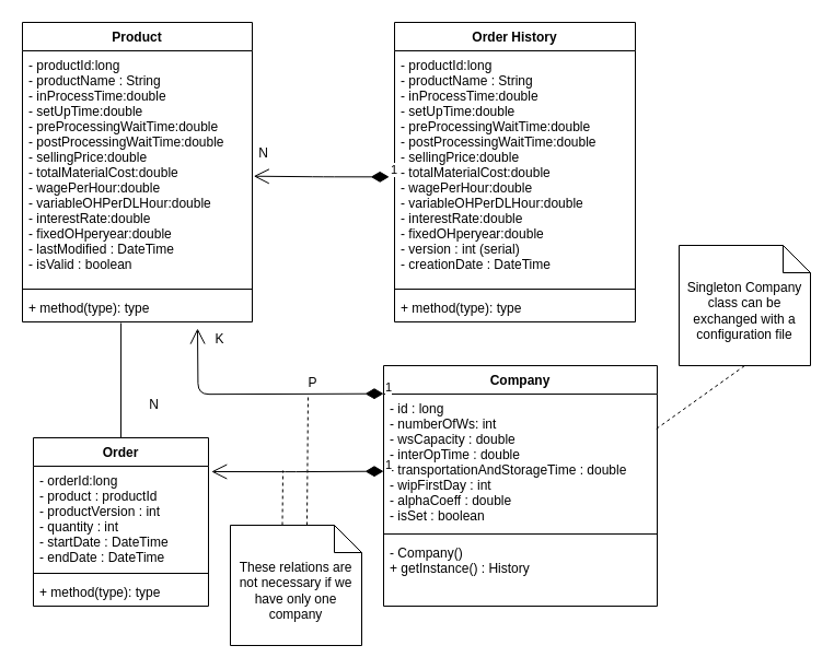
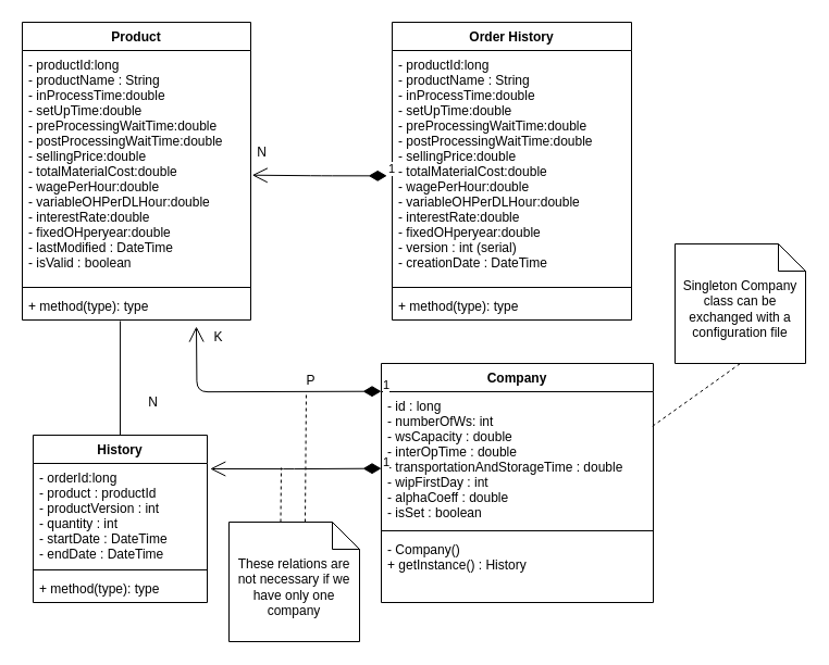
  <mxCell id="0" />
  <mxCell id="1" parent="0" />
  <mxCell id="2" value="Product" style="swimlane;fontStyle=1;align=center;verticalAlign=top;childLayout=stackLayout;horizontal=1;startSize=26;horizontalStack=0;resizeParent=1;resizeParentMax=0;resizeLast=0;collapsible=1;marginBottom=0;" parent="1" vertex="1"><mxGeometry x="20" y="20" width="210" height="274" as="geometry" /></mxCell>
  <mxCell id="3" value="- productId:long&#10;- productName : String&#10;- inProcessTime:double&#10;- setUpTime:double&#10;- preProcessingWaitTime:double&#10;- postProcessingWaitTime:double&#10;- sellingPrice:double&#10;- totalMaterialCost:double&#10;- wagePerHour:double&#10;- variableOHPerDLHour:double&#10;- interestRate:double&#10;- fixedOHperyear:double&#10;- lastModified : DateTime&#10;- isValid : boolean&#10;" style="text;strokeColor=none;fillColor=none;align=left;verticalAlign=top;spacingLeft=4;spacingRight=4;overflow=hidden;rotatable=0;points=[[0,0.5],[1,0.5]];portConstraint=eastwest;" parent="2" vertex="1"><mxGeometry y="26" width="210" height="214" as="geometry" /></mxCell>
  <mxCell id="4" value="" style="line;strokeWidth=1;fillColor=none;align=left;verticalAlign=middle;spacingTop=-1;spacingLeft=3;spacingRight=3;rotatable=0;labelPosition=right;points=[];portConstraint=eastwest;" parent="2" vertex="1"><mxGeometry y="240" width="210" height="8" as="geometry" /></mxCell>
  <mxCell id="5" value="+ method(type): type" style="text;strokeColor=none;fillColor=none;align=left;verticalAlign=top;spacingLeft=4;spacingRight=4;overflow=hidden;rotatable=0;points=[[0,0.5],[1,0.5]];portConstraint=eastwest;" parent="2" vertex="1"><mxGeometry y="248" width="210" height="26" as="geometry" /></mxCell>
  <mxCell id="6" value="Order History" style="swimlane;fontStyle=1;align=center;verticalAlign=top;childLayout=stackLayout;horizontal=1;startSize=26;horizontalStack=0;resizeParent=1;resizeParentMax=0;resizeLast=0;collapsible=1;marginBottom=0;" parent="1" vertex="1"><mxGeometry x="360" y="20" width="220" height="274" as="geometry" /></mxCell>
  <mxCell id="7" value="- productId:long&#10;- productName : String&#10;- inProcessTime:double&#10;- setUpTime:double&#10;- preProcessingWaitTime:double&#10;- postProcessingWaitTime:double&#10;- sellingPrice:double&#10;- totalMaterialCost:double&#10;- wagePerHour:double&#10;- variableOHPerDLHour:double&#10;- interestRate:double&#10;- fixedOHperyear:double&#10;- version : int (serial)&#10;- creationDate : DateTime&#10;" style="text;strokeColor=none;fillColor=none;align=left;verticalAlign=top;spacingLeft=4;spacingRight=4;overflow=hidden;rotatable=0;points=[[0,0.5],[1,0.5]];portConstraint=eastwest;" parent="6" vertex="1"><mxGeometry y="26" width="220" height="214" as="geometry" /></mxCell>
  <mxCell id="8" value="" style="line;strokeWidth=1;fillColor=none;align=left;verticalAlign=middle;spacingTop=-1;spacingLeft=3;spacingRight=3;rotatable=0;labelPosition=right;points=[];portConstraint=eastwest;" parent="6" vertex="1"><mxGeometry y="240" width="220" height="8" as="geometry" /></mxCell>
  <mxCell id="9" value="+ method(type): type" style="text;strokeColor=none;fillColor=none;align=left;verticalAlign=top;spacingLeft=4;spacingRight=4;overflow=hidden;rotatable=0;points=[[0,0.5],[1,0.5]];portConstraint=eastwest;" parent="6" vertex="1"><mxGeometry y="248" width="220" height="26" as="geometry" /></mxCell>
  <mxCell id="10" value="N" style="text;html=1;align=center;verticalAlign=middle;resizable=0;points=[];autosize=1;strokeColor=none;" parent="1" vertex="1"><mxGeometry x="230" y="130" width="20" height="20" as="geometry" /></mxCell>
- <mxCell id="11" value="Order" style="swimlane;fontStyle=1;align=center;verticalAlign=top;childLayout=stackLayout;horizontal=1;startSize=26;horizontalStack=0;resizeParent=1;resizeParentMax=0;resizeLast=0;collapsible=1;marginBottom=0;" parent="1" vertex="1"><mxGeometry x="30" y="400" width="160" height="154" as="geometry" /></mxCell>
+ <mxCell id="11" value="History" style="swimlane;fontStyle=1;align=center;verticalAlign=top;childLayout=stackLayout;horizontal=1;startSize=26;horizontalStack=0;resizeParent=1;resizeParentMax=0;resizeLast=0;collapsible=1;marginBottom=0;" parent="1" vertex="1"><mxGeometry x="30" y="400" width="160" height="154" as="geometry" /></mxCell>
  <mxCell id="12" value="- orderId:long&#10;- product : productId&#10;- productVersion : int&#10;- quantity : int&#10;- startDate : DateTime&#10;- endDate : DateTime" style="text;strokeColor=none;fillColor=none;align=left;verticalAlign=top;spacingLeft=4;spacingRight=4;overflow=hidden;rotatable=0;points=[[0,0.5],[1,0.5]];portConstraint=eastwest;" parent="11" vertex="1"><mxGeometry y="26" width="160" height="94" as="geometry" /></mxCell>
  <mxCell id="13" value="" style="line;strokeWidth=1;fillColor=none;align=left;verticalAlign=middle;spacingTop=-1;spacingLeft=3;spacingRight=3;rotatable=0;labelPosition=right;points=[];portConstraint=eastwest;" parent="11" vertex="1"><mxGeometry y="120" width="160" height="8" as="geometry" /></mxCell>
  <mxCell id="14" value="+ method(type): type" style="text;strokeColor=none;fillColor=none;align=left;verticalAlign=top;spacingLeft=4;spacingRight=4;overflow=hidden;rotatable=0;points=[[0,0.5],[1,0.5]];portConstraint=eastwest;" parent="11" vertex="1"><mxGeometry y="128" width="160" height="26" as="geometry" /></mxCell>
  <mxCell id="15" value="" style="endArrow=none;html=1;entryX=0.429;entryY=1.038;entryDx=0;entryDy=0;entryPerimeter=0;exitX=0.5;exitY=0;exitDx=0;exitDy=0;" parent="1" source="11" target="5" edge="1"><mxGeometry width="50" height="50" relative="1" as="geometry"><mxPoint x="310" y="410" as="sourcePoint" /><mxPoint x="360" y="360" as="targetPoint" /></mxGeometry></mxCell>
  <mxCell id="16" value="N" style="text;html=1;align=center;verticalAlign=middle;resizable=0;points=[];autosize=1;strokeColor=none;" parent="1" vertex="1"><mxGeometry x="130" y="360" width="20" height="20" as="geometry" /></mxCell>
  <mxCell id="17" value="Company" style="swimlane;fontStyle=1;align=center;verticalAlign=top;childLayout=stackLayout;horizontal=1;startSize=26;horizontalStack=0;resizeParent=1;resizeParentMax=0;resizeLast=0;collapsible=1;marginBottom=0;" parent="1" vertex="1"><mxGeometry x="350" y="334" width="250" height="220" as="geometry" /></mxCell>
  <mxCell id="18" value="- id : long&#10;- numberOfWs: int&#10;- wsCapacity : double&#10;- interOpTime : double&#10;- transportationAndStorageTime : double&#10;- wipFirstDay : int&#10;- alphaCoeff : double&#10;- isSet : boolean" style="text;strokeColor=none;fillColor=none;align=left;verticalAlign=top;spacingLeft=4;spacingRight=4;overflow=hidden;rotatable=0;points=[[0,0.5],[1,0.5]];portConstraint=eastwest;" parent="17" vertex="1"><mxGeometry y="26" width="250" height="124" as="geometry" /></mxCell>
  <mxCell id="19" value="" style="line;strokeWidth=1;fillColor=none;align=left;verticalAlign=middle;spacingTop=-1;spacingLeft=3;spacingRight=3;rotatable=0;labelPosition=right;points=[];portConstraint=eastwest;" parent="17" vertex="1"><mxGeometry y="150" width="250" height="8" as="geometry" /></mxCell>
  <mxCell id="20" value="- Company()&#10;+ getInstance() : History" style="text;strokeColor=none;fillColor=none;align=left;verticalAlign=top;spacingLeft=4;spacingRight=4;overflow=hidden;rotatable=0;points=[[0,0.5],[1,0.5]];portConstraint=eastwest;" parent="17" vertex="1"><mxGeometry y="158" width="250" height="62" as="geometry" /></mxCell>
  <mxCell id="21" value="1" style="endArrow=open;html=1;endSize=12;startArrow=diamondThin;startSize=14;startFill=1;edgeStyle=orthogonalEdgeStyle;align=left;verticalAlign=bottom;entryX=1.006;entryY=0.536;entryDx=0;entryDy=0;entryPerimeter=0;exitX=-0.022;exitY=0.539;exitDx=0;exitDy=0;exitPerimeter=0;" parent="1" source="7" target="3" edge="1"><mxGeometry x="-1" y="3" relative="1" as="geometry"><mxPoint x="260" y="270" as="sourcePoint" /><mxPoint x="420" y="270" as="targetPoint" /></mxGeometry></mxCell>
  <mxCell id="22" value="1" style="endArrow=open;html=1;endSize=12;startArrow=diamondThin;startSize=14;startFill=1;edgeStyle=orthogonalEdgeStyle;align=left;verticalAlign=bottom;entryX=1.017;entryY=0.053;entryDx=0;entryDy=0;entryPerimeter=0;exitX=-0.022;exitY=0.539;exitDx=0;exitDy=0;exitPerimeter=0;" parent="1" target="12" edge="1"><mxGeometry x="-1" y="3" relative="1" as="geometry"><mxPoint x="350" y="430.646" as="sourcePoint" /><mxPoint x="226.1" y="430.004" as="targetPoint" /></mxGeometry></mxCell>
  <mxCell id="23" value="P" style="text;html=1;align=center;verticalAlign=middle;resizable=0;points=[];autosize=1;strokeColor=none;" parent="1" vertex="1"><mxGeometry x="275" y="340" width="20" height="20" as="geometry" /></mxCell>
  <mxCell id="24" value="1" style="endArrow=open;html=1;endSize=12;startArrow=diamondThin;startSize=14;startFill=1;edgeStyle=orthogonalEdgeStyle;align=left;verticalAlign=bottom;exitX=-0.022;exitY=0.539;exitDx=0;exitDy=0;exitPerimeter=0;" parent="1" edge="1"><mxGeometry x="-1" y="3" relative="1" as="geometry"><mxPoint x="350" y="359.666" as="sourcePoint" /><mxPoint x="180" y="300" as="targetPoint" /></mxGeometry></mxCell>
  <mxCell id="25" value="K" style="text;html=1;align=center;verticalAlign=middle;resizable=0;points=[];autosize=1;strokeColor=none;" parent="1" vertex="1"><mxGeometry x="190" y="300" width="20" height="20" as="geometry" /></mxCell>
  <mxCell id="26" value="These relations are not necessary if we have only one company" style="shape=note2;boundedLbl=1;whiteSpace=wrap;html=1;size=25;verticalAlign=top;align=center;" vertex="1" parent="1"><mxGeometry x="210" y="480" width="120" height="110" as="geometry" /></mxCell>
  <mxCell id="27" value="" style="endArrow=none;html=1;exitX=0;exitY=0;exitDx=47.5;exitDy=0;exitPerimeter=0;dashed=1;" edge="1" parent="1" source="26"><mxGeometry width="50" height="50" relative="1" as="geometry"><mxPoint x="310" y="460" as="sourcePoint" /><mxPoint x="258" y="430" as="targetPoint" /></mxGeometry></mxCell>
  <mxCell id="28" value="" style="endArrow=none;html=1;exitX=0;exitY=0;exitDx=47.5;exitDy=0;exitPerimeter=0;dashed=1;" edge="1" parent="1"><mxGeometry width="50" height="50" relative="1" as="geometry"><mxPoint x="280" y="480" as="sourcePoint" /><mxPoint x="281" y="360" as="targetPoint" /></mxGeometry></mxCell>
  <mxCell id="29" value="Singleton Company class can be exchanged with a configuration file" style="shape=note2;boundedLbl=1;whiteSpace=wrap;html=1;size=25;verticalAlign=top;align=center;" vertex="1" parent="1"><mxGeometry x="620" y="224" width="120" height="110" as="geometry" /></mxCell>
  <mxCell id="30" value="" style="endArrow=none;dashed=1;html=1;strokeWidth=1;exitX=0.997;exitY=0.256;exitDx=0;exitDy=0;exitPerimeter=0;entryX=0.5;entryY=1;entryDx=0;entryDy=0;entryPerimeter=0;" edge="1" parent="1" source="18" target="29"><mxGeometry width="50" height="50" relative="1" as="geometry"><mxPoint x="570" y="380" as="sourcePoint" /><mxPoint x="620" y="330" as="targetPoint" /></mxGeometry></mxCell>
